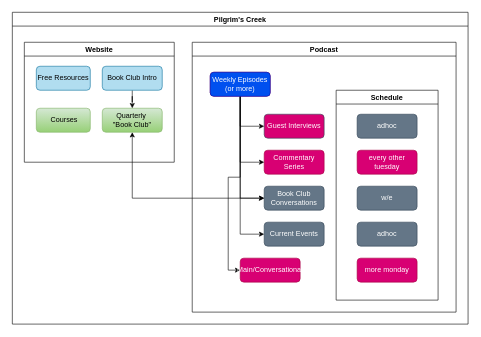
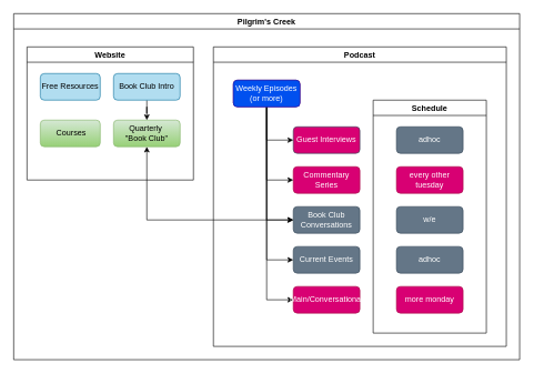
  <mxCell id="0" />
  <mxCell id="1" parent="0" />
  <mxCell id="2" value="Pilgrim's Creek" style="swimlane;whiteSpace=wrap;html=1;" parent="1" vertex="1"><mxGeometry x="20" y="20" width="760" height="520" as="geometry" /></mxCell>
  <mxCell id="3" value="&lt;div&gt;Website&lt;/div&gt;" style="swimlane;whiteSpace=wrap;html=1;" parent="2" vertex="1"><mxGeometry x="20" y="50" width="250" height="200" as="geometry" /></mxCell>
  <mxCell id="4" value="Free Resources" style="rounded=1;whiteSpace=wrap;html=1;fillColor=#b1ddf0;strokeColor=#10739e;" parent="3" vertex="1"><mxGeometry x="20" y="40" width="90" height="40" as="geometry" /></mxCell>
  <mxCell id="5" value="&lt;div&gt;Quarterly&amp;nbsp;&lt;/div&gt;&lt;div&gt;&quot;Book Club&quot;&lt;/div&gt;" style="rounded=1;whiteSpace=wrap;html=1;fillColor=#d5e8d4;strokeColor=#82b366;gradientColor=#97d077;" parent="3" vertex="1"><mxGeometry x="130" y="110" width="100" height="40" as="geometry" /></mxCell>
  <mxCell id="6" style="edgeStyle=orthogonalEdgeStyle;rounded=0;orthogonalLoop=1;jettySize=auto;html=1;entryX=0.5;entryY=0;entryDx=0;entryDy=0;" parent="3" source="7" target="5" edge="1"><mxGeometry relative="1" as="geometry" /></mxCell>
  <mxCell id="7" value="Book Club Intro" style="rounded=1;whiteSpace=wrap;html=1;fillColor=#b1ddf0;strokeColor=#10739e;" parent="3" vertex="1"><mxGeometry x="130" y="40" width="100" height="40" as="geometry" /></mxCell>
  <mxCell id="8" value="&amp;nbsp;Courses" style="rounded=1;whiteSpace=wrap;html=1;fillColor=#d5e8d4;strokeColor=#82b366;gradientColor=#97d077;" parent="3" vertex="1"><mxGeometry x="20" y="110" width="90" height="40" as="geometry" /></mxCell>
  <mxCell id="9" value="Podcast" style="swimlane;whiteSpace=wrap;html=1;startSize=23;" vertex="1" parent="2"><mxGeometry x="300" y="50" width="440" height="450" as="geometry"><mxRectangle x="290" y="50" width="80" height="30" as="alternateBounds" /></mxGeometry></mxCell>
  <mxCell id="10" value="Commentary Series" style="rounded=1;whiteSpace=wrap;html=1;fillColor=#d80073;fontColor=#ffffff;strokeColor=#A50040;" vertex="1" parent="9"><mxGeometry x="120" y="180" width="100" height="40" as="geometry" /></mxCell>
  <mxCell id="11" style="edgeStyle=orthogonalEdgeStyle;rounded=0;orthogonalLoop=1;jettySize=auto;html=1;entryX=0;entryY=0.5;entryDx=0;entryDy=0;" edge="1" parent="9" source="14" target="18"><mxGeometry relative="1" as="geometry" /></mxCell>
  <mxCell id="12" style="edgeStyle=orthogonalEdgeStyle;rounded=0;orthogonalLoop=1;jettySize=auto;html=1;entryX=0;entryY=0.5;entryDx=0;entryDy=0;" edge="1" parent="9" source="14" target="19"><mxGeometry relative="1" as="geometry" /></mxCell>
  <mxCell id="13" style="edgeStyle=orthogonalEdgeStyle;rounded=0;orthogonalLoop=1;jettySize=auto;html=1;entryX=0;entryY=0.5;entryDx=0;entryDy=0;" edge="1" parent="9" source="14" target="20"><mxGeometry relative="1" as="geometry" /></mxCell>
  <mxCell id="14" value="Weekly Episodes (or more)" style="rounded=1;whiteSpace=wrap;html=1;fillColor=#d80073;fontColor=#ffffff;strokeColor=#A50040;" vertex="1" parent="9"><mxGeometry x="30" y="50" width="100" height="40" as="geometry" /></mxCell>
  <mxCell id="15" value="Guest Interviews" style="rounded=1;whiteSpace=wrap;html=1;fillColor=#d80073;fontColor=#ffffff;strokeColor=#314354;" vertex="1" parent="9"><mxGeometry x="120" y="120" width="100" height="40" as="geometry" /></mxCell>
  <mxCell id="16" style="edgeStyle=orthogonalEdgeStyle;rounded=0;orthogonalLoop=1;jettySize=auto;html=1;entryX=0;entryY=0.5;entryDx=0;entryDy=0;" edge="1" parent="9" source="14" target="15"><mxGeometry relative="1" as="geometry" /></mxCell>
  <mxCell id="17" style="edgeStyle=orthogonalEdgeStyle;rounded=0;orthogonalLoop=1;jettySize=auto;html=1;entryX=0;entryY=0.5;entryDx=0;entryDy=0;" edge="1" parent="9" source="14" target="10"><mxGeometry relative="1" as="geometry" /></mxCell>
  <mxCell id="18" value="Book Club Conversations" style="rounded=1;whiteSpace=wrap;html=1;fillColor=#647687;fontColor=#ffffff;strokeColor=#314354;" vertex="1" parent="9"><mxGeometry x="120" y="240" width="100" height="40" as="geometry" /></mxCell>
  <mxCell id="19" value="Current Events" style="rounded=1;whiteSpace=wrap;html=1;fillColor=#647687;fontColor=#ffffff;strokeColor=#314354;" vertex="1" parent="9"><mxGeometry x="120" y="300" width="100" height="40" as="geometry" /></mxCell>
- <mxCell id="20" value="Main/Conversational" style="rounded=1;whiteSpace=wrap;html=1;fillColor=#d80073;fontColor=#ffffff;strokeColor=#A50040;" vertex="1" parent="9"><mxGeometry x="80" y="360" width="100" height="40" as="geometry" /></mxCell>
+ <mxCell id="20" value="Main/Conversational" style="rounded=1;whiteSpace=wrap;html=1;fillColor=#d80073;fontColor=#ffffff;strokeColor=#A50040;" vertex="1" parent="9"><mxGeometry x="120" y="360" width="100" height="40" as="geometry" /></mxCell>
  <mxCell id="21" value="Weekly Episodes (or more)" style="rounded=1;whiteSpace=wrap;html=1;fillColor=#0050ef;fontColor=#ffffff;strokeColor=#001DBC;" vertex="1" parent="9"><mxGeometry x="30" y="50" width="100" height="40" as="geometry" /></mxCell>
  <mxCell id="22" value="Schedule" style="swimlane;whiteSpace=wrap;html=1;startSize=23;" vertex="1" parent="9"><mxGeometry x="240" y="80" width="170" height="350" as="geometry"><mxRectangle x="1035" y="180" width="80" height="30" as="alternateBounds" /></mxGeometry></mxCell>
  <mxCell id="23" value="adhoc" style="rounded=1;whiteSpace=wrap;html=1;fillColor=#647687;fontColor=#ffffff;strokeColor=#314354;" vertex="1" parent="22"><mxGeometry x="35" y="40" width="100" height="40" as="geometry" /></mxCell>
  <mxCell id="24" value="every other tuesday" style="rounded=1;whiteSpace=wrap;html=1;fillColor=#d80073;fontColor=#ffffff;strokeColor=#A50040;" vertex="1" parent="22"><mxGeometry x="35" y="100" width="100" height="40" as="geometry" /></mxCell>
  <mxCell id="25" value="w/e" style="rounded=1;whiteSpace=wrap;html=1;fillColor=#647687;fontColor=#ffffff;strokeColor=#314354;" vertex="1" parent="22"><mxGeometry x="35" y="160" width="100" height="40" as="geometry" /></mxCell>
  <mxCell id="26" value="adhoc" style="rounded=1;whiteSpace=wrap;html=1;fillColor=#647687;fontColor=#ffffff;strokeColor=#314354;" vertex="1" parent="22"><mxGeometry x="35" y="220" width="100" height="40" as="geometry" /></mxCell>
  <mxCell id="27" value="more monday" style="rounded=1;whiteSpace=wrap;html=1;fillColor=#d80073;fontColor=#ffffff;strokeColor=#A50040;" vertex="1" parent="22"><mxGeometry x="35" y="280" width="100" height="40" as="geometry" /></mxCell>
  <mxCell id="28" style="edgeStyle=orthogonalEdgeStyle;rounded=0;orthogonalLoop=1;jettySize=auto;html=1;exitX=0.5;exitY=1;exitDx=0;exitDy=0;entryX=0;entryY=0.5;entryDx=0;entryDy=0;startArrow=classic;startFill=1;" edge="1" parent="2" source="5" target="18"><mxGeometry relative="1" as="geometry" /></mxCell>
